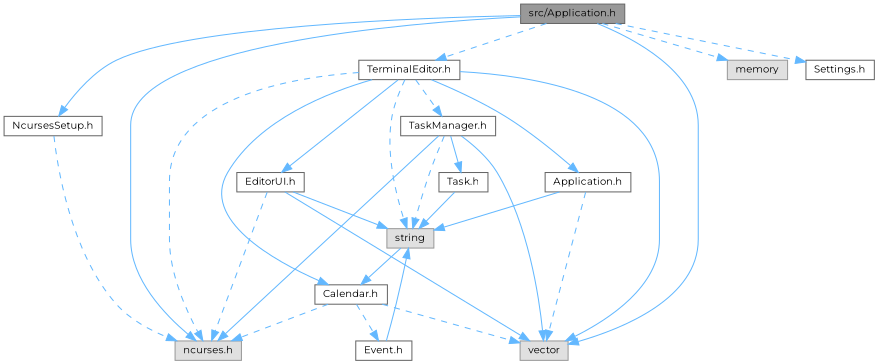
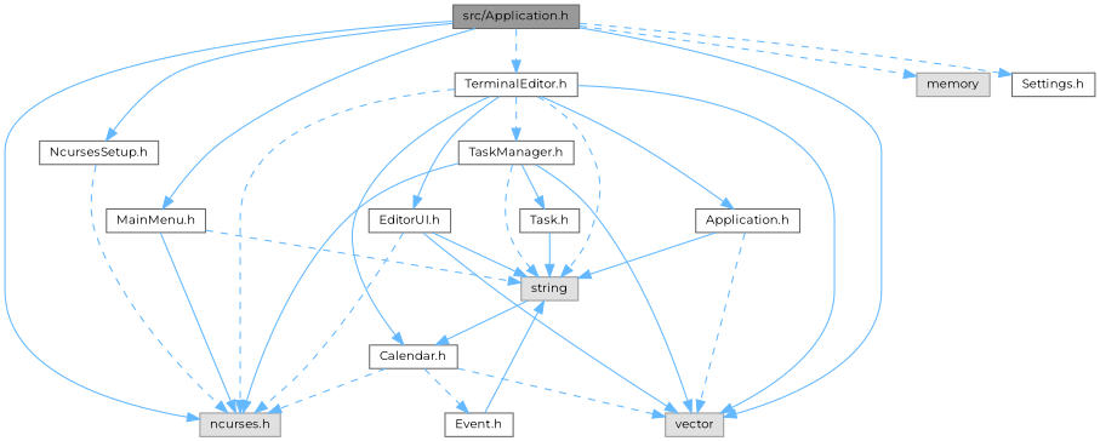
  digraph {
    fontname=Montserrat
    node [color=grey40 fillcolor=white fontname=Montserrat fontsize=10 shape=box style=filled]
    edge [color=steelblue1 fontname=Montserrat fontsize=10 labelfontname=Helvetica labelfontsize=10 style=solid]
    n1 [color=gray40 fillcolor=grey60 fontcolor=black height=0.2 label="src/Application.h" width=0.4]
    n2 [color=grey60 fillcolor="#E0E0E0" height=0.2 label="ncurses.h" width=0.4]
    n3 [color=grey60 fillcolor="#E0E0E0" height=0.2 label=memory width=0.4]
    n4 [color=grey60 fillcolor="#E0E0E0" height=0.2 label=vector width=0.4]
    n5 [height=0.2 label="TerminalEditor.h" width=0.4]
+   n6 [height=0.2 label="MainMenu.h" width=0.4]
    n7 [height=0.2 label="NcursesSetup.h" width=0.4]
    n8 [height=0.2 label="Settings.h" width=0.4]
    n9 [color=grey60 fillcolor="#E0E0E0" height=0.2 label=string width=0.4]
    n10 [height=0.2 label="Application.h" width=0.4]
    n11 [height=0.2 label="EditorUI.h" width=0.4]
    n12 [height=0.2 label="Calendar.h" width=0.4]
    n13 [height=0.2 label="TaskManager.h" width=0.4]
    n14 [height=0.2 label="Event.h" width=0.4]
    n15 [height=0.2 label="Task.h" width=0.4]
    n1 -> n2
    n1 -> n3 [style=dashed]
    n1 -> n4
    n1 -> n5 [style=dashed]
+   n1 -> n6
    n1 -> n7
    n1 -> n8 [style=dashed]
    n5 -> n2 [style=dashed]
    n5 -> n4
    n5 -> n9 [style=dashed]
    n5 -> n10
    n5 -> n11
    n5 -> n12
    n5 -> n13 [style=dashed]
+   n6 -> n2
+   n6 -> n9 [style=dashed]
    n7 -> n2 [style=dashed]
    n9 -> n12
    n10 -> n4 [style=dashed]
    n10 -> n9
    n11 -> n2 [style=dashed]
    n11 -> n4
    n11 -> n9
    n12 -> n2 [style=dashed]
    n12 -> n4 [style=dashed]
    n12 -> n14 [style=dashed]
    n13 -> n2
    n13 -> n4
    n13 -> n9 [style=dashed]
    n13 -> n15
    n14 -> n9
    n15 -> n9
  }
